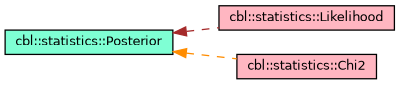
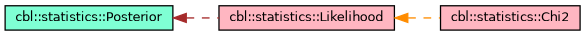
  digraph {
    rankdir=LR
    node [color=black fillcolor=lightpink fontname=Helvetica fontsize=10 shape=record style=filled]
    edge [dir=back fontname=Helvetica fontsize=10 labelfontname=Helvetica labelfontsize=10 style=dashed]
    n1 [height=0.2 label="cbl::statistics::Likelihood" width=0.4]
    n2 [height=0.2 label="cbl::statistics::Chi2" width=0.4]
    n3 [fillcolor=aquamarine height=0.2 label="cbl::statistics::Posterior" width=0.4]
-   n3 -> n2 [color=darkorange]
+   n1 -> n2 [color=darkorange]
    n3 -> n1 [color=brown]
  }
